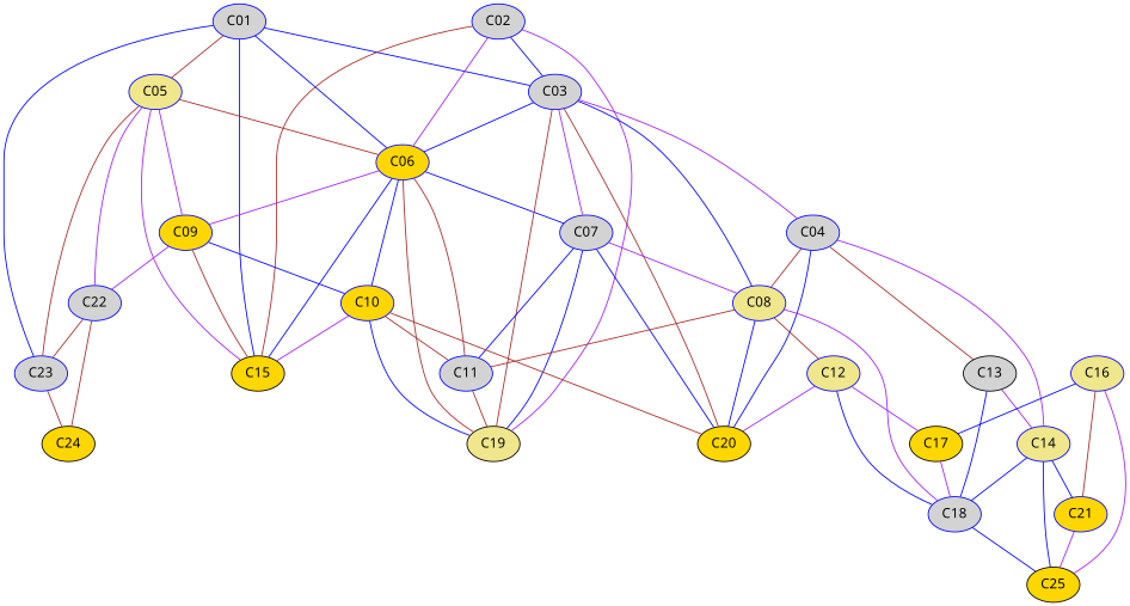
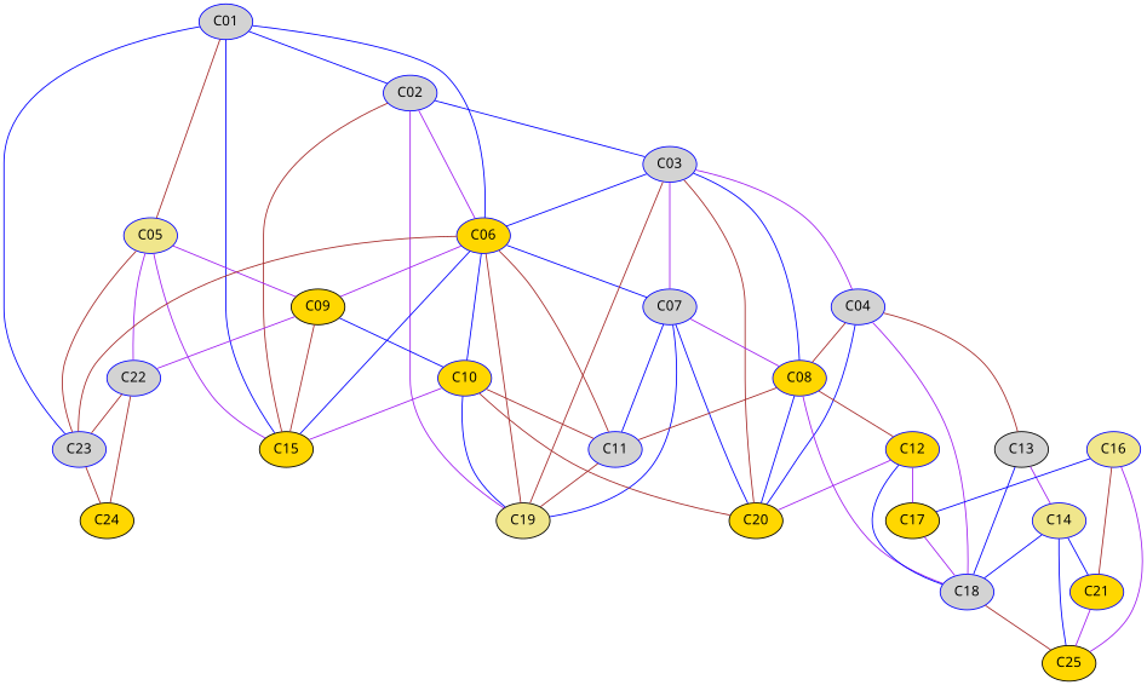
  strict graph {
    fontname="Noto Sans"
    node [color=blue fillcolor=lightgrey fontname="Noto Sans" style=filled]
    edge [color=blue fontname="Noto Sans"]
    n1 [label=C01]
    n2 [label=C02]
    n3 [fillcolor=khaki label=C05]
    n4 [fillcolor=gold label=C06]
    n5 [color=blank fillcolor=gold label=C15]
    n6 [label=C23]
    n7 [label=C03]
    n8 [color=blank fillcolor=khaki label=C19]
-   n9 [fillcolor=gold label=C09]
+   n9 [color=blank fillcolor=gold label=C09]
    n10 [label=C22]
    n11 [label=C07]
    n12 [fillcolor=gold label=C10]
    n13 [label=C11]
    n14 [color=blank fillcolor=gold label=C24]
    n15 [label=C04]
-   n16 [fillcolor=khaki label=C08]
+   n16 [fillcolor=gold label=C08]
    n17 [color=blank fillcolor=gold label=C20]
    n18 [color=blank label=C13]
    n19 [label=C18]
-   n20 [fillcolor=khaki label=C12]
+   n20 [fillcolor=gold label=C12]
    n21 [fillcolor=khaki label=C14]
    n22 [color=blank fillcolor=gold label=C25]
    n23 [color=blank fillcolor=gold label=C17]
    n24 [fillcolor=gold label=C21]
    n25 [fillcolor=khaki label=C16]
-   n1 -- n7
+   n1 -- n2
    n1 -- n3 [color=brown]
    n1 -- n4
    n1 -- n5
    n1 -- n6
    n2 -- n4 [color=purple]
    n2 -- n5 [color=brown]
    n2 -- n7
    n2 -- n8 [color=purple]
-   n3 -- n4 [color=brown]
+   n6 -- n4 [color=brown]
    n3 -- n5 [color=purple]
    n3 -- n6 [color=brown]
    n3 -- n9 [color=purple]
    n3 -- n10 [color=purple]
    n4 -- n5
    n4 -- n8 [color=brown]
    n4 -- n9 [color=purple]
    n4 -- n11
    n4 -- n12
    n4 -- n13 [color=brown]
    n6 -- n14 [color=brown]
    n7 -- n4
    n7 -- n8 [color=brown]
    n7 -- n11 [color=purple]
    n7 -- n15 [color=purple]
    n7 -- n16
    n7 -- n17 [color=brown]
    n9 -- n5 [color=brown]
    n9 -- n10 [color=purple]
    n9 -- n12
    n10 -- n6 [color=brown]
    n10 -- n14 [color=brown]
    n11 -- n8
    n11 -- n13
    n11 -- n16 [color=purple]
    n11 -- n17
    n12 -- n5 [color=purple]
    n12 -- n8
    n12 -- n13 [color=brown]
    n12 -- n17 [color=brown]
    n13 -- n8 [color=brown]
    n15 -- n16 [color=brown]
    n15 -- n17
    n15 -- n18 [color=brown]
-   n15 -- n21 [color=purple]
+   n15 -- n19 [color=purple]
    n16 -- n13 [color=brown]
    n16 -- n17
    n16 -- n19 [color=purple]
    n16 -- n20 [color=brown]
    n18 -- n19
    n18 -- n21 [color=purple]
-   n19 -- n22
+   n19 -- n22 [color=brown]
    n20 -- n17 [color=purple]
    n20 -- n19
    n20 -- n23 [color=purple]
    n21 -- n19
    n21 -- n22
    n21 -- n24
    n23 -- n19 [color=purple]
    n24 -- n22 [color=purple]
    n25 -- n22 [color=purple]
    n25 -- n23
    n25 -- n24 [color=brown]
  }
